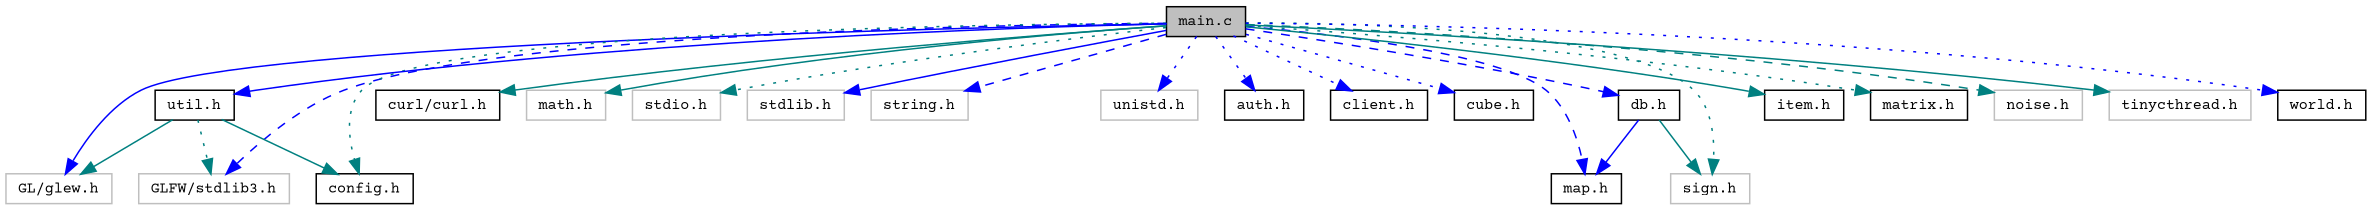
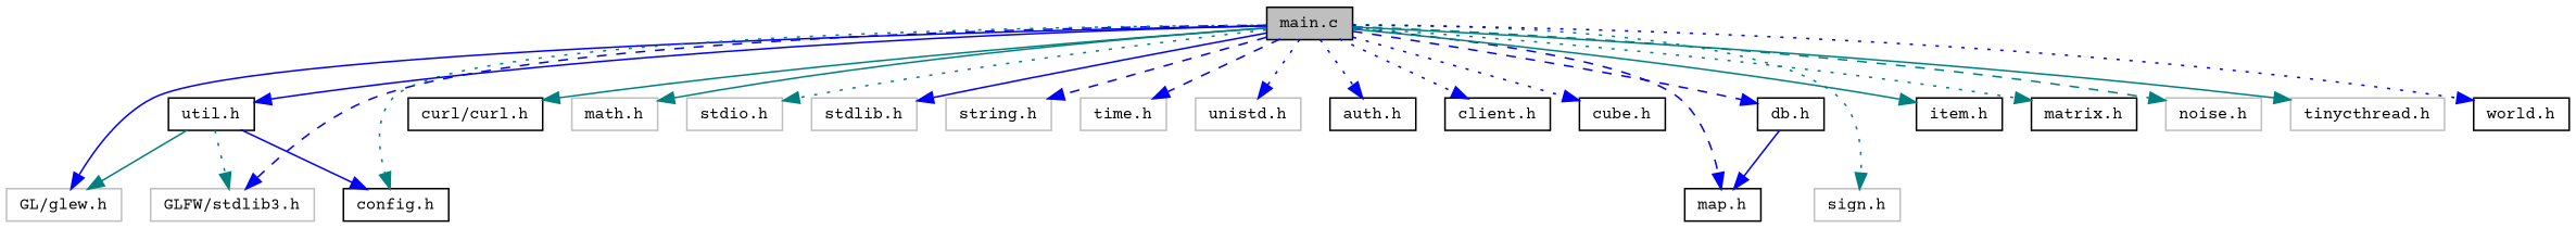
  digraph {
    fontname="Courier Prime"
    node [color=black fillcolor=white fontname="Courier Prime" fontsize=10 shape=record style=filled]
    edge [color=blue fontname="Courier Prime" fontsize=10 labelfontname=Helvetica labelfontsize=10 style=solid]
    n1 [fillcolor=grey75 fontcolor=black height=0.2 label="main.c" width=0.4]
    n2 [color=grey75 height=0.2 label="GL/glew.h" width=0.4]
    n3 [color=grey75 height=0.2 label="GLFW/stdlib3.h" width=0.4]
    n4 [height=0.2 label="curl/curl.h" width=0.4]
    n5 [color=grey75 height=0.2 label="math.h" width=0.4]
    n6 [color=grey75 height=0.2 label="stdio.h" width=0.4]
    n7 [color=grey75 height=0.2 label="stdlib.h" width=0.4]
    n8 [color=grey75 height=0.2 label="string.h" width=0.4]
+   n9 [color=grey75 height=0.2 label="time.h" width=0.4]
    n10 [color=grey75 height=0.2 label="unistd.h" width=0.4]
    n11 [height=0.2 label="auth.h" width=0.4]
    n12 [height=0.2 label="client.h" width=0.4]
    n13 [height=0.2 label="config.h" width=0.4]
    n14 [height=0.2 label="cube.h" width=0.4]
    n15 [height=0.2 label="db.h" width=0.4]
    n16 [height=0.2 label="map.h" width=0.4]
    n17 [color=grey75 height=0.2 label="sign.h" width=0.4]
    n18 [height=0.2 label="item.h" width=0.4]
    n19 [height=0.2 label="matrix.h" width=0.4]
    n20 [color=grey75 height=0.2 label="noise.h" width=0.4]
    n21 [color=grey75 height=0.2 label="tinycthread.h" width=0.4]
    n22 [height=0.2 label="util.h" width=0.4]
    n23 [height=0.2 label="world.h" width=0.4]
    n1 -> n2
    n1 -> n3 [style=dashed]
    n1 -> n4 [color=teal]
    n1 -> n5 [color=teal]
    n1 -> n6 [color=teal style=dotted]
    n1 -> n7
    n1 -> n8 [style=dashed]
+   n1 -> n9 [style=dashed]
    n1 -> n10 [style=dotted]
    n1 -> n11 [style=dotted]
    n1 -> n12 [style=dotted]
    n1 -> n13 [color=teal style=dotted]
    n1 -> n14 [style=dotted]
    n1 -> n15 [style=dashed]
    n1 -> n16 [style=dashed]
    n1 -> n17 [color=teal style=dotted]
    n1 -> n18 [color=teal]
    n1 -> n19 [color=teal style=dotted]
    n1 -> n20 [color=teal style=dashed]
    n1 -> n21 [color=teal]
    n1 -> n22
    n1 -> n23 [style=dotted]
    n15 -> n16
-   n15 -> n17 [color=teal]
    n22 -> n2 [color=teal]
    n22 -> n3 [color=teal style=dotted]
-   n22 -> n13 [color=teal]
+   n22 -> n13
  }
